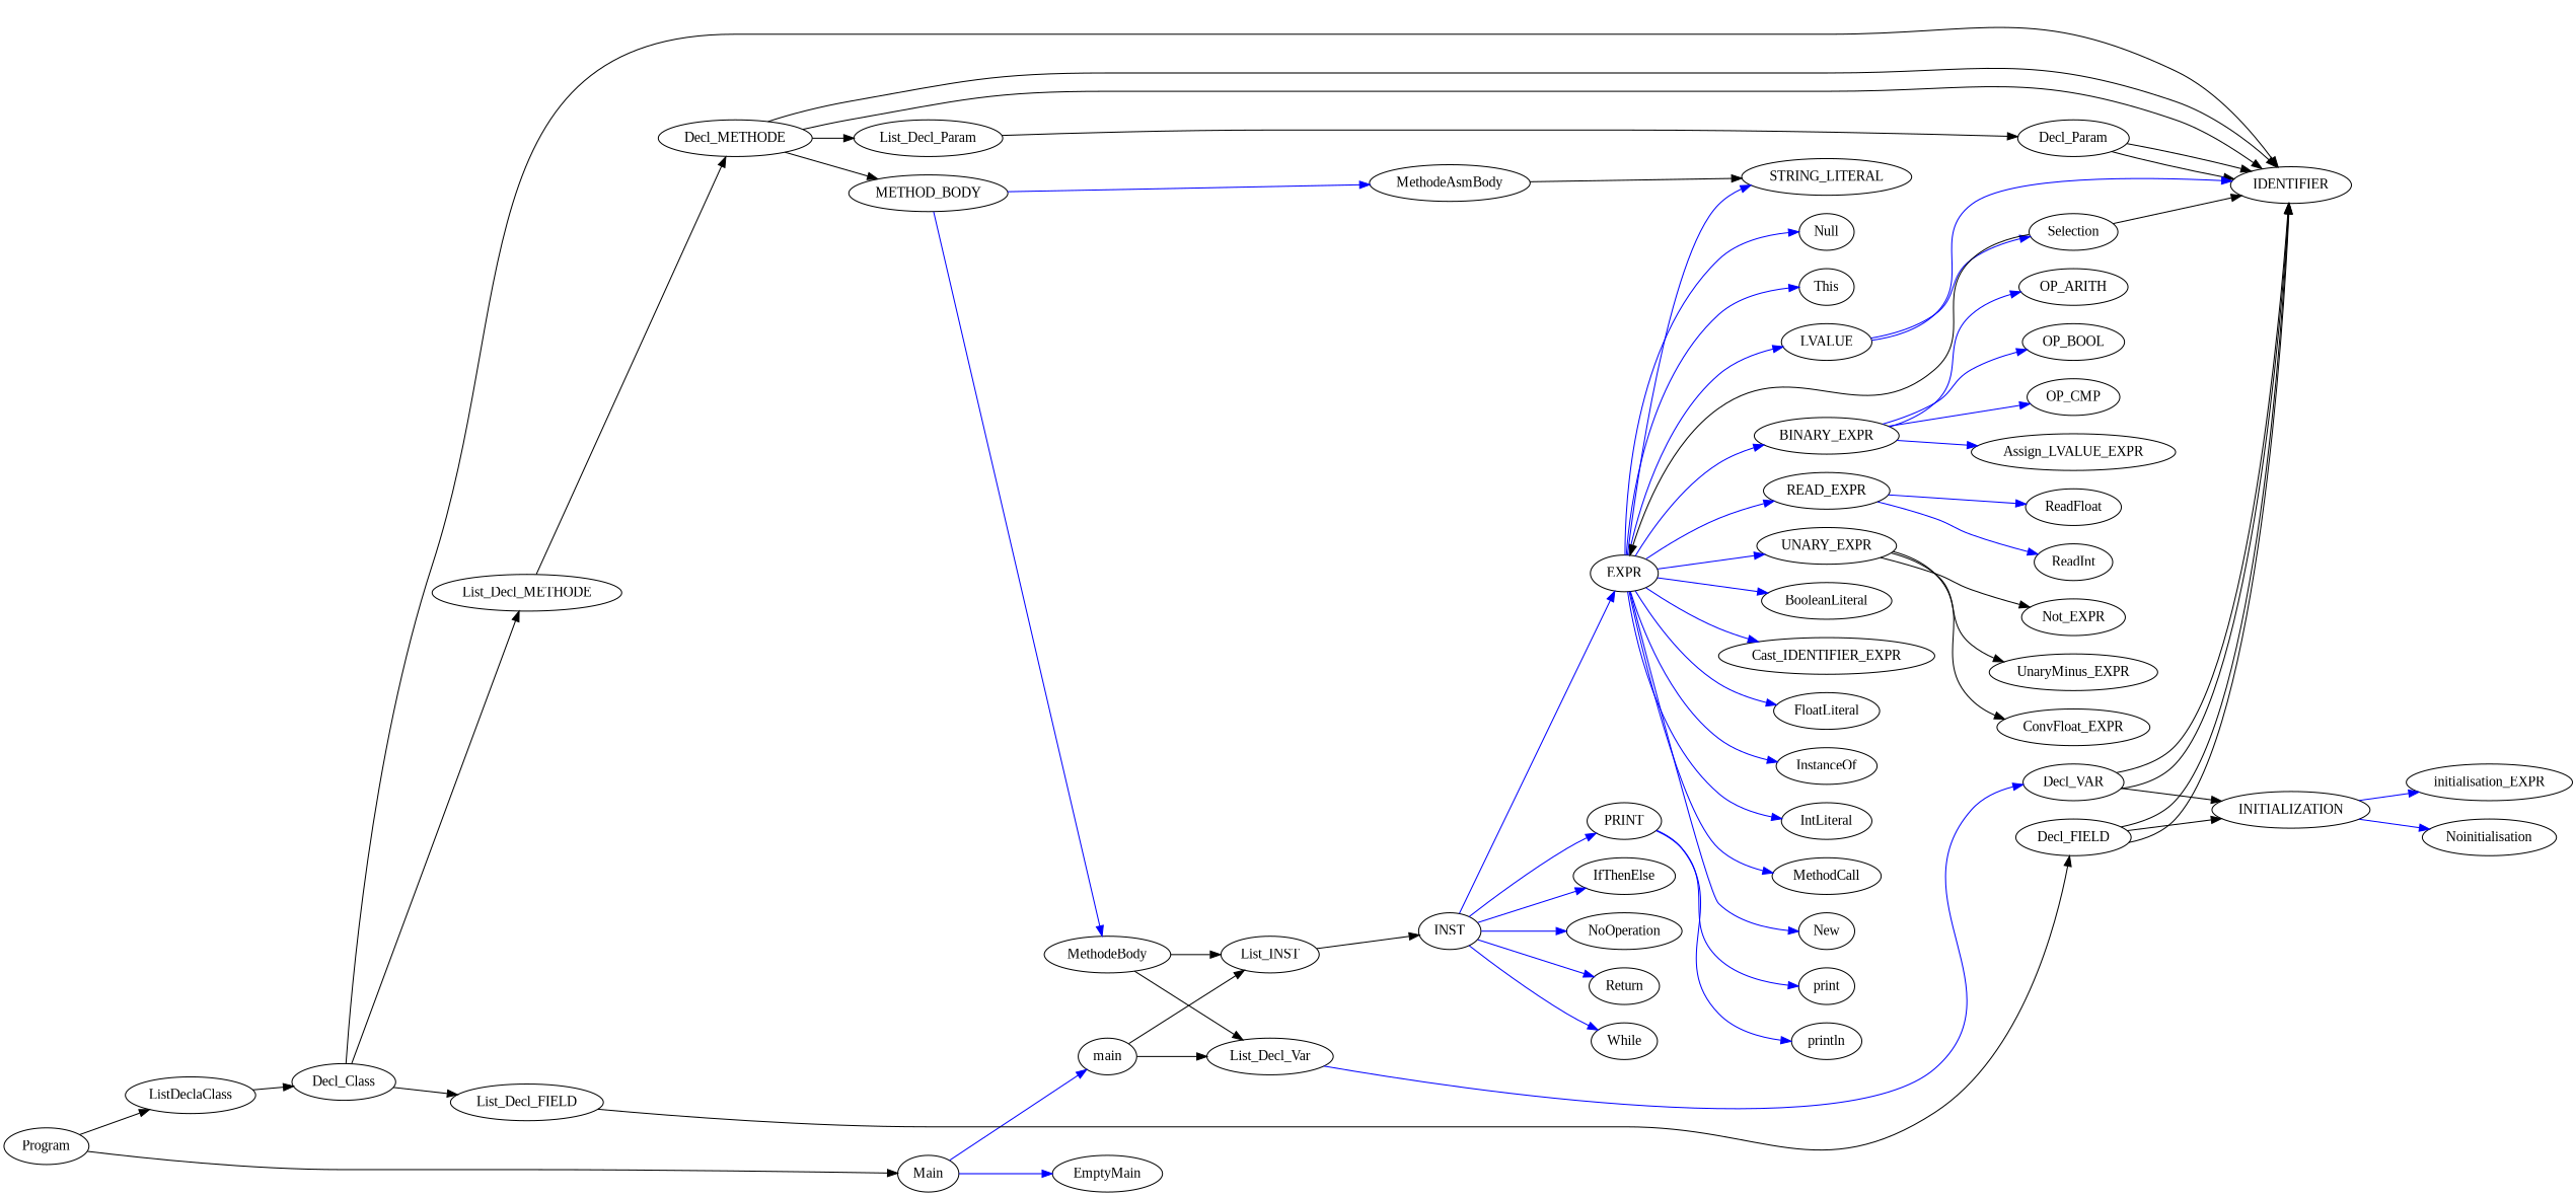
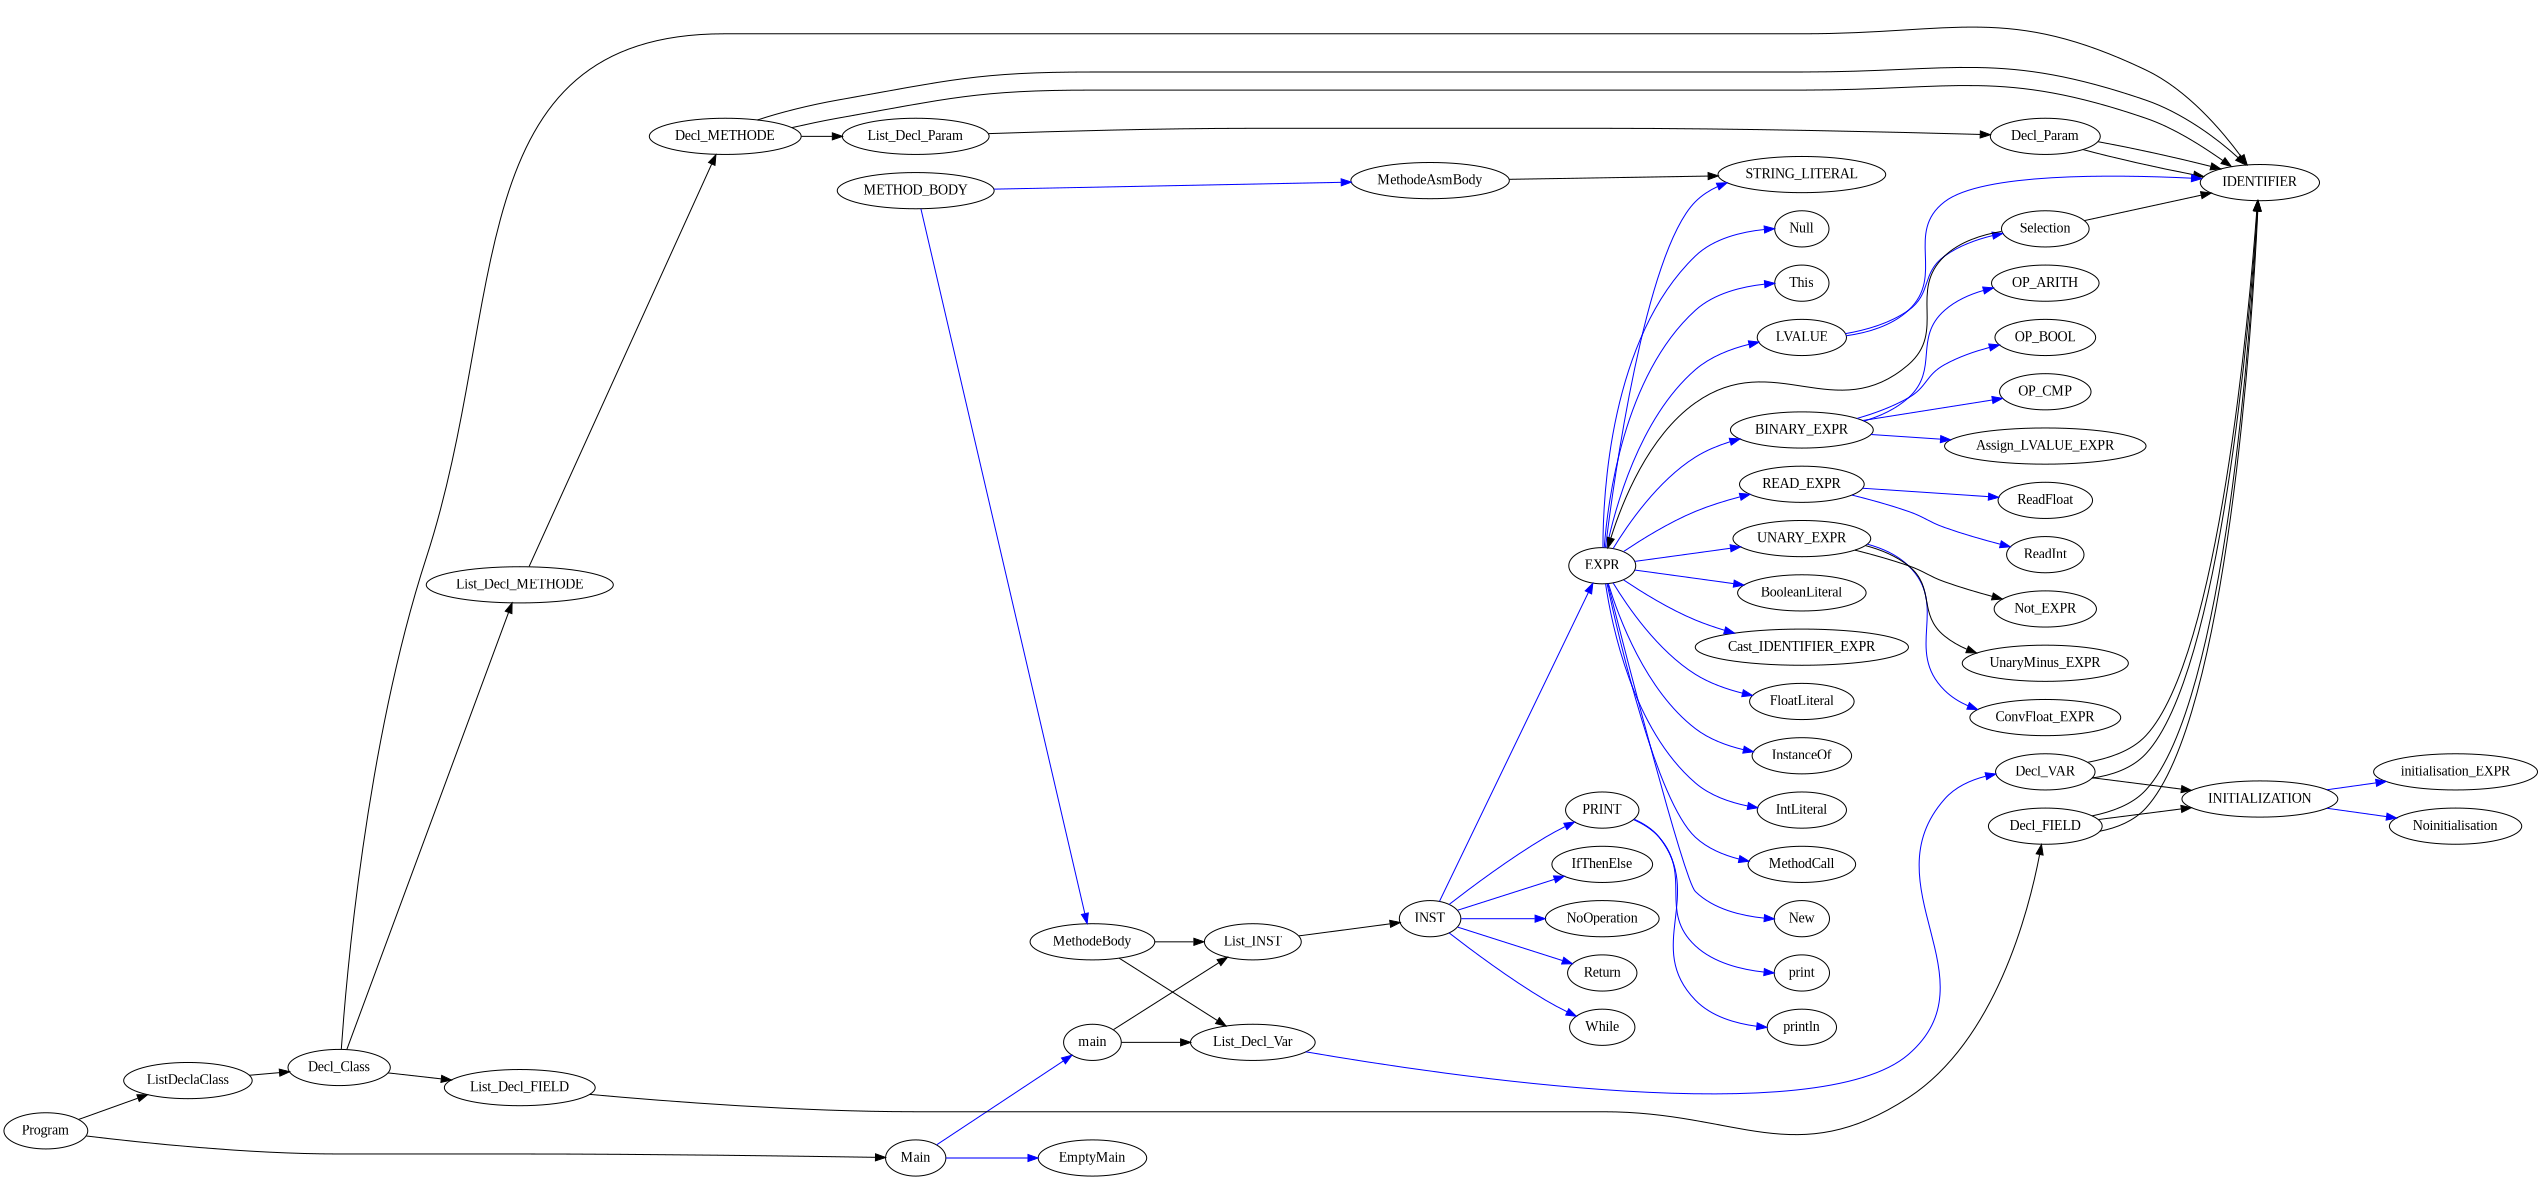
  digraph {
    fontname="Liberation Serif"
    rankdir=LR
    node [fontname="Liberation Serif"]
    edge [fontname="Liberation Serif" color=blue]
    Program
    ListDeclaClass
    Main
    Decl_Class
    EmptyMain
    main
    IDENTIFIER
    List_Decl_FIELD
    List_Decl_METHODE
    List_Decl_Var
    List_INST
    Decl_VAR
    INST
    INITIALIZATION
    EXPR
    PRINT
    IfThenElse
    NoOperation
    Return
    While
    Decl_FIELD
    Decl_METHODE
    List_Decl_Param
    METHOD_BODY
    Decl_Param
    MethodeAsmBody
    MethodeBody
    STRING_LITERAL
    initialisation_EXPR
    Noinitialisation
    BINARY_EXPR
    LVALUE
    READ_EXPR
    UNARY_EXPR
    BooleanLiteral
    Cast_IDENTIFIER_EXPR
    FloatLiteral
    InstanceOf
    IntLiteral
    MethodCall
    New
    Null
    This
    print
    println
    OP_ARITH
    OP_BOOL
    OP_CMP
    Assign_LVALUE_EXPR
    Selection
    ReadFloat
    ReadInt
    ConvFloat_EXPR
    Not_EXPR
    UnaryMinus_EXPR
    Program -> ListDeclaClass [color=""]
    Program -> Main [color=""]
    ListDeclaClass -> Decl_Class [color=""]
    Main -> EmptyMain
    Main -> main
    Decl_Class -> IDENTIFIER [color=""]
    Decl_Class -> List_Decl_FIELD [color=""]
    Decl_Class -> List_Decl_METHODE [color=""]
    main -> List_Decl_Var [color=""]
    main -> List_INST [color=""]
    List_Decl_FIELD -> Decl_FIELD [color=""]
    List_Decl_METHODE -> Decl_METHODE [color=""]
    List_Decl_Var -> Decl_VAR
    List_INST -> INST [color=""]
    Decl_VAR -> IDENTIFIER [color=""]
    Decl_VAR -> IDENTIFIER [color=""]
    Decl_VAR -> INITIALIZATION [color=""]
    INST -> EXPR
    INST -> PRINT
    INST -> IfThenElse
    INST -> NoOperation
    INST -> Return
    INST -> While
    INITIALIZATION -> initialisation_EXPR
    INITIALIZATION -> Noinitialisation
    EXPR -> STRING_LITERAL
    EXPR -> BINARY_EXPR
    EXPR -> LVALUE
    EXPR -> READ_EXPR
    EXPR -> UNARY_EXPR
    EXPR -> BooleanLiteral
    EXPR -> Cast_IDENTIFIER_EXPR
    EXPR -> FloatLiteral
    EXPR -> InstanceOf
    EXPR -> IntLiteral
    EXPR -> MethodCall
    EXPR -> New
    EXPR -> Null
    EXPR -> This
    PRINT -> print
    PRINT -> println
    Decl_FIELD -> IDENTIFIER [color=""]
    Decl_FIELD -> IDENTIFIER [color=""]
    Decl_FIELD -> INITIALIZATION [color=""]
    Decl_METHODE -> IDENTIFIER [color=""]
    Decl_METHODE -> IDENTIFIER [color=""]
    Decl_METHODE -> List_Decl_Param [color=""]
-   Decl_METHODE -> METHOD_BODY [color=""]
    List_Decl_Param -> Decl_Param [color=""]
    METHOD_BODY -> MethodeAsmBody
    METHOD_BODY -> MethodeBody
    Decl_Param -> IDENTIFIER [color=""]
    Decl_Param -> IDENTIFIER [color=""]
    MethodeAsmBody -> STRING_LITERAL [color=""]
    MethodeBody -> List_Decl_Var [color=""]
    MethodeBody -> List_INST [color=""]
    BINARY_EXPR -> OP_ARITH
    BINARY_EXPR -> OP_BOOL
    BINARY_EXPR -> OP_CMP
    BINARY_EXPR -> Assign_LVALUE_EXPR
    LVALUE -> IDENTIFIER
    LVALUE -> Selection
    READ_EXPR -> ReadFloat
    READ_EXPR -> ReadInt
-   UNARY_EXPR -> ConvFloat_EXPR [color=""]
+   UNARY_EXPR -> ConvFloat_EXPR
    UNARY_EXPR -> Not_EXPR [color=""]
    UNARY_EXPR -> UnaryMinus_EXPR [color=""]
    Selection -> IDENTIFIER [color=""]
    Selection -> EXPR [color=""]
  }
